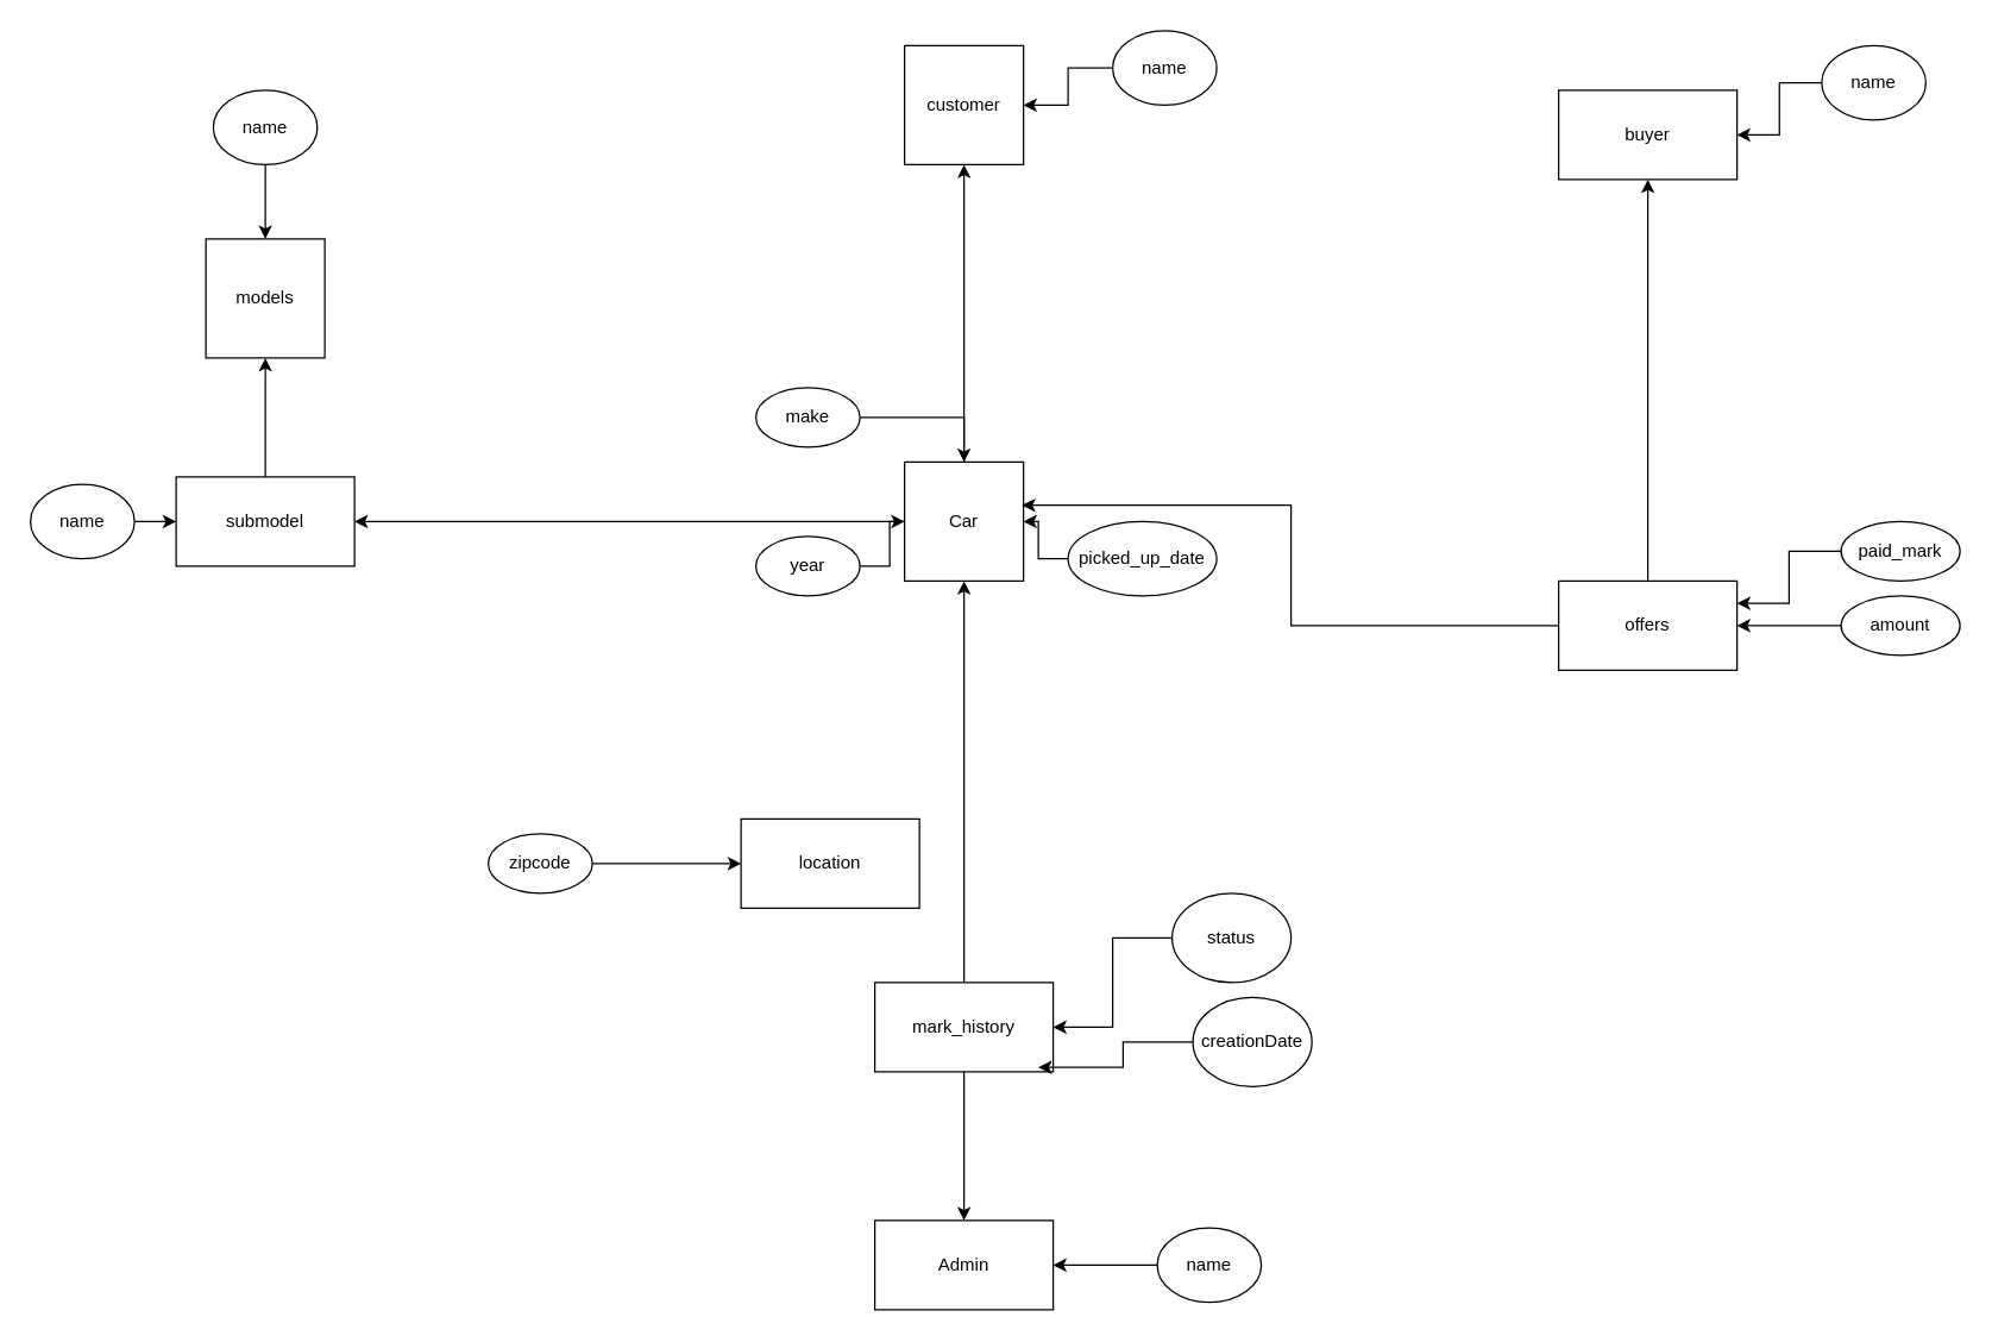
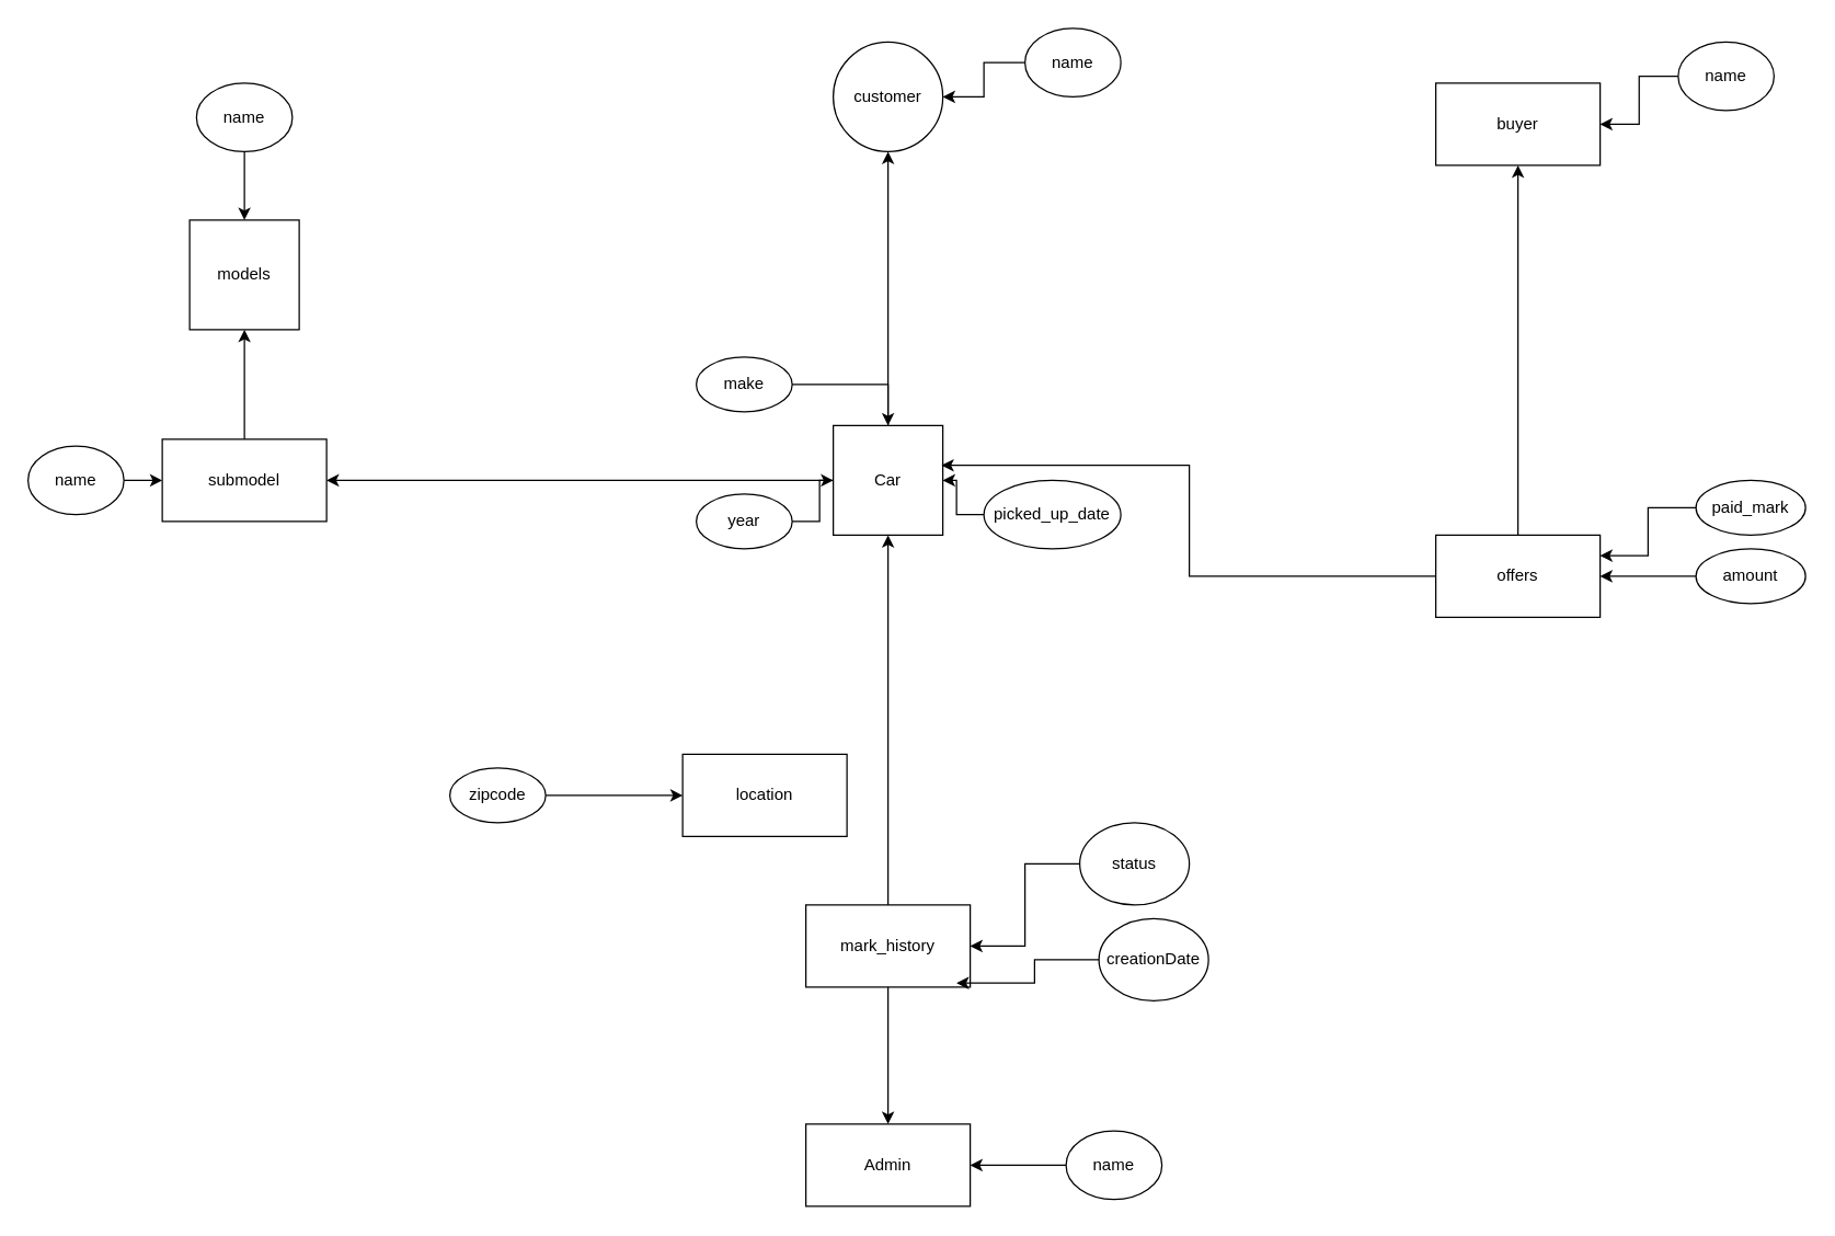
  <mxCell id="0" />
  <mxCell id="1" parent="0" />
  <mxCell id="2" style="edgeStyle=orthogonalEdgeStyle;rounded=0;orthogonalLoop=1;jettySize=auto;html=1;" edge="1" parent="1" source="4" target="5"><mxGeometry relative="1" as="geometry" /></mxCell>
  <mxCell id="3" style="edgeStyle=orthogonalEdgeStyle;rounded=0;orthogonalLoop=1;jettySize=auto;html=1;entryX=1;entryY=0.5;entryDx=0;entryDy=0;" edge="1" parent="1" source="4" target="20"><mxGeometry relative="1" as="geometry" /></mxCell>
  <mxCell id="4" value="Car" style="whiteSpace=wrap;html=1;aspect=fixed;" vertex="1" parent="1"><mxGeometry x="608" y="310" width="80" height="80" as="geometry" /></mxCell>
- <mxCell id="5" value="customer" style="whiteSpace=wrap;html=1;aspect=fixed;" vertex="1" parent="1"><mxGeometry x="608" y="30" width="80" height="80" as="geometry" /></mxCell>
+ <mxCell id="5" value="customer" style="ellipse;whiteSpace=wrap;html=1;aspect=fixed;" vertex="1" parent="1"><mxGeometry x="608" y="30" width="80" height="80" as="geometry" /></mxCell>
  <mxCell id="6" value="buyer" style="rounded=0;whiteSpace=wrap;html=1;" vertex="1" parent="1"><mxGeometry x="1048" y="60" width="120" height="60" as="geometry" /></mxCell>
  <mxCell id="7" value="location" style="rounded=0;whiteSpace=wrap;html=1;" vertex="1" parent="1"><mxGeometry x="498" y="550" width="120" height="60" as="geometry" /></mxCell>
  <mxCell id="8" style="edgeStyle=orthogonalEdgeStyle;rounded=0;orthogonalLoop=1;jettySize=auto;html=1;" edge="1" parent="1" source="9" target="6"><mxGeometry relative="1" as="geometry" /></mxCell>
  <mxCell id="9" value="offers" style="rounded=0;whiteSpace=wrap;html=1;" vertex="1" parent="1"><mxGeometry x="1048" y="390" width="120" height="60" as="geometry" /></mxCell>
  <mxCell id="10" style="edgeStyle=orthogonalEdgeStyle;rounded=0;orthogonalLoop=1;jettySize=auto;html=1;entryX=0.988;entryY=0.363;entryDx=0;entryDy=0;entryPerimeter=0;" edge="1" parent="1" source="9" target="4"><mxGeometry relative="1" as="geometry" /></mxCell>
  <mxCell id="11" style="edgeStyle=orthogonalEdgeStyle;rounded=0;orthogonalLoop=1;jettySize=auto;html=1;" edge="1" parent="1" source="13" target="31"><mxGeometry relative="1" as="geometry" /></mxCell>
  <mxCell id="12" style="edgeStyle=orthogonalEdgeStyle;rounded=0;orthogonalLoop=1;jettySize=auto;html=1;" edge="1" parent="1" source="13" target="4"><mxGeometry relative="1" as="geometry" /></mxCell>
  <mxCell id="13" value="mark_history" style="rounded=0;whiteSpace=wrap;html=1;" vertex="1" parent="1"><mxGeometry x="588" y="660" width="120" height="60" as="geometry" /></mxCell>
  <mxCell id="14" style="edgeStyle=orthogonalEdgeStyle;rounded=0;orthogonalLoop=1;jettySize=auto;html=1;" edge="1" parent="1" source="15" target="4"><mxGeometry relative="1" as="geometry" /></mxCell>
  <mxCell id="15" value="make" style="ellipse;whiteSpace=wrap;html=1;" vertex="1" parent="1"><mxGeometry x="508" y="260" width="70" height="40" as="geometry" /></mxCell>
  <mxCell id="16" style="edgeStyle=orthogonalEdgeStyle;rounded=0;orthogonalLoop=1;jettySize=auto;html=1;" edge="1" parent="1" source="17" target="4"><mxGeometry relative="1" as="geometry" /></mxCell>
  <mxCell id="17" value="year" style="ellipse;whiteSpace=wrap;html=1;" vertex="1" parent="1"><mxGeometry x="508" y="360" width="70" height="40" as="geometry" /></mxCell>
  <mxCell id="18" value="models" style="whiteSpace=wrap;html=1;aspect=fixed;" vertex="1" parent="1"><mxGeometry x="138" y="160" width="80" height="80" as="geometry" /></mxCell>
  <mxCell id="19" style="edgeStyle=orthogonalEdgeStyle;rounded=0;orthogonalLoop=1;jettySize=auto;html=1;" edge="1" parent="1" source="20" target="18"><mxGeometry relative="1" as="geometry" /></mxCell>
  <mxCell id="20" value="submodel" style="rounded=0;whiteSpace=wrap;html=1;" vertex="1" parent="1"><mxGeometry x="118" y="320" width="120" height="60" as="geometry" /></mxCell>
  <mxCell id="21" style="edgeStyle=orthogonalEdgeStyle;rounded=0;orthogonalLoop=1;jettySize=auto;html=1;" edge="1" parent="1" source="22" target="7"><mxGeometry relative="1" as="geometry" /></mxCell>
  <mxCell id="22" value="zipcode" style="ellipse;whiteSpace=wrap;html=1;" vertex="1" parent="1"><mxGeometry x="328" y="560" width="70" height="40" as="geometry" /></mxCell>
  <mxCell id="23" style="edgeStyle=orthogonalEdgeStyle;rounded=0;orthogonalLoop=1;jettySize=auto;html=1;entryX=1;entryY=0.5;entryDx=0;entryDy=0;" edge="1" parent="1" source="24" target="9"><mxGeometry relative="1" as="geometry" /></mxCell>
  <mxCell id="24" value="amount" style="ellipse;whiteSpace=wrap;html=1;" vertex="1" parent="1"><mxGeometry x="1238" y="400" width="80" height="40" as="geometry" /></mxCell>
  <mxCell id="25" style="edgeStyle=orthogonalEdgeStyle;rounded=0;orthogonalLoop=1;jettySize=auto;html=1;entryX=1;entryY=0.25;entryDx=0;entryDy=0;" edge="1" parent="1" source="26" target="9"><mxGeometry relative="1" as="geometry" /></mxCell>
  <mxCell id="26" value="paid_mark" style="ellipse;whiteSpace=wrap;html=1;" vertex="1" parent="1"><mxGeometry x="1238" y="350" width="80" height="40" as="geometry" /></mxCell>
  <mxCell id="27" style="edgeStyle=orthogonalEdgeStyle;rounded=0;orthogonalLoop=1;jettySize=auto;html=1;entryX=1;entryY=0.5;entryDx=0;entryDy=0;" edge="1" parent="1" source="28" target="13"><mxGeometry relative="1" as="geometry" /></mxCell>
  <mxCell id="28" value="status" style="ellipse;whiteSpace=wrap;html=1;" vertex="1" parent="1"><mxGeometry x="788" y="600" width="80" height="60" as="geometry" /></mxCell>
  <mxCell id="29" value="creationDate" style="ellipse;whiteSpace=wrap;html=1;" vertex="1" parent="1"><mxGeometry x="802" y="670" width="80" height="60" as="geometry" /></mxCell>
  <mxCell id="30" style="edgeStyle=orthogonalEdgeStyle;rounded=0;orthogonalLoop=1;jettySize=auto;html=1;entryX=0.917;entryY=0.95;entryDx=0;entryDy=0;entryPerimeter=0;" edge="1" parent="1" source="29" target="13"><mxGeometry relative="1" as="geometry" /></mxCell>
  <mxCell id="31" value="Admin" style="rounded=0;whiteSpace=wrap;html=1;" vertex="1" parent="1"><mxGeometry x="588" y="820" width="120" height="60" as="geometry" /></mxCell>
  <mxCell id="32" style="edgeStyle=orthogonalEdgeStyle;rounded=0;orthogonalLoop=1;jettySize=auto;html=1;" edge="1" parent="1" source="33" target="4"><mxGeometry relative="1" as="geometry" /></mxCell>
  <mxCell id="33" value="picked_up_date" style="ellipse;whiteSpace=wrap;html=1;" vertex="1" parent="1"><mxGeometry x="718" y="350" width="100" height="50" as="geometry" /></mxCell>
  <mxCell id="34" style="edgeStyle=orthogonalEdgeStyle;rounded=0;orthogonalLoop=1;jettySize=auto;html=1;" edge="1" parent="1" source="35" target="31"><mxGeometry relative="1" as="geometry" /></mxCell>
  <mxCell id="35" value="name" style="ellipse;whiteSpace=wrap;html=1;" vertex="1" parent="1"><mxGeometry x="778" y="825" width="70" height="50" as="geometry" /></mxCell>
  <mxCell id="36" style="edgeStyle=orthogonalEdgeStyle;rounded=0;orthogonalLoop=1;jettySize=auto;html=1;" edge="1" parent="1" source="37" target="5"><mxGeometry relative="1" as="geometry" /></mxCell>
  <mxCell id="37" value="name" style="ellipse;whiteSpace=wrap;html=1;" vertex="1" parent="1"><mxGeometry x="748" y="20" width="70" height="50" as="geometry" /></mxCell>
  <mxCell id="38" style="edgeStyle=orthogonalEdgeStyle;rounded=0;orthogonalLoop=1;jettySize=auto;html=1;" edge="1" parent="1" source="39" target="6"><mxGeometry relative="1" as="geometry" /></mxCell>
  <mxCell id="39" value="name" style="ellipse;whiteSpace=wrap;html=1;" vertex="1" parent="1"><mxGeometry x="1225" y="30" width="70" height="50" as="geometry" /></mxCell>
  <mxCell id="40" style="edgeStyle=orthogonalEdgeStyle;rounded=0;orthogonalLoop=1;jettySize=auto;html=1;" edge="1" parent="1" source="41" target="18"><mxGeometry relative="1" as="geometry" /></mxCell>
  <mxCell id="41" value="name" style="ellipse;whiteSpace=wrap;html=1;" vertex="1" parent="1"><mxGeometry x="143" y="60" width="70" height="50" as="geometry" /></mxCell>
  <mxCell id="42" style="edgeStyle=orthogonalEdgeStyle;rounded=0;orthogonalLoop=1;jettySize=auto;html=1;" edge="1" parent="1" source="43" target="20"><mxGeometry relative="1" as="geometry" /></mxCell>
  <mxCell id="43" value="name" style="ellipse;whiteSpace=wrap;html=1;" vertex="1" parent="1"><mxGeometry x="20" y="325" width="70" height="50" as="geometry" /></mxCell>
